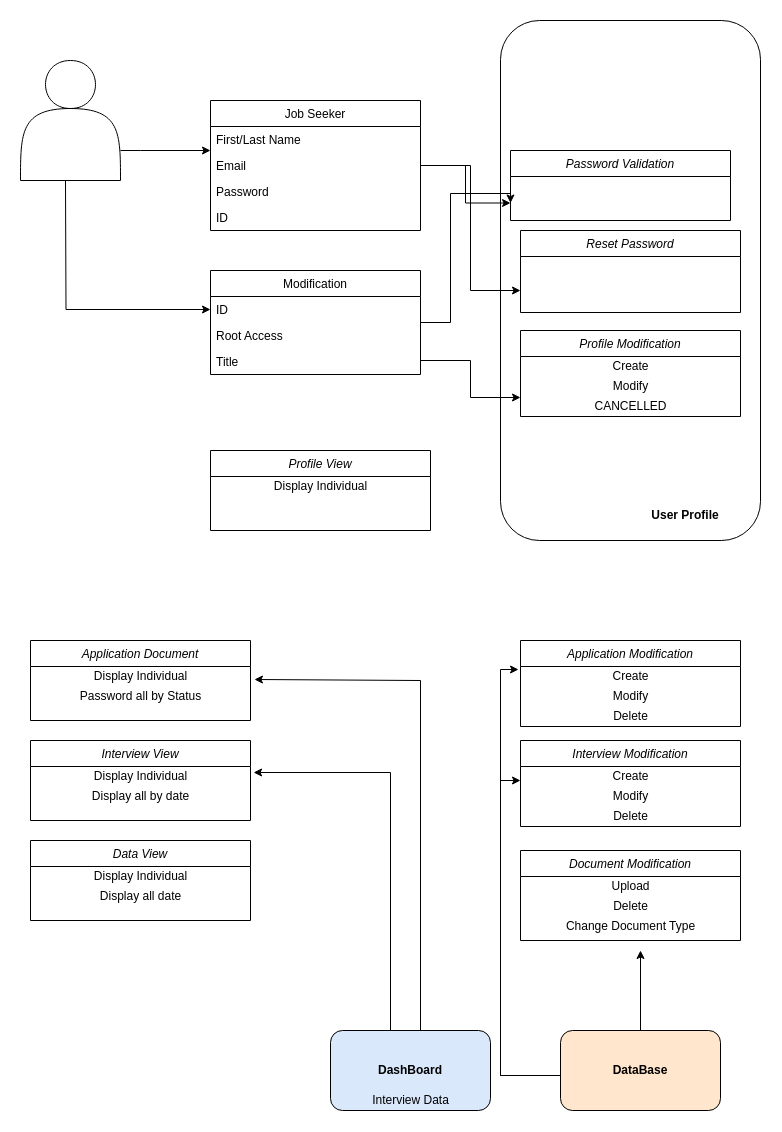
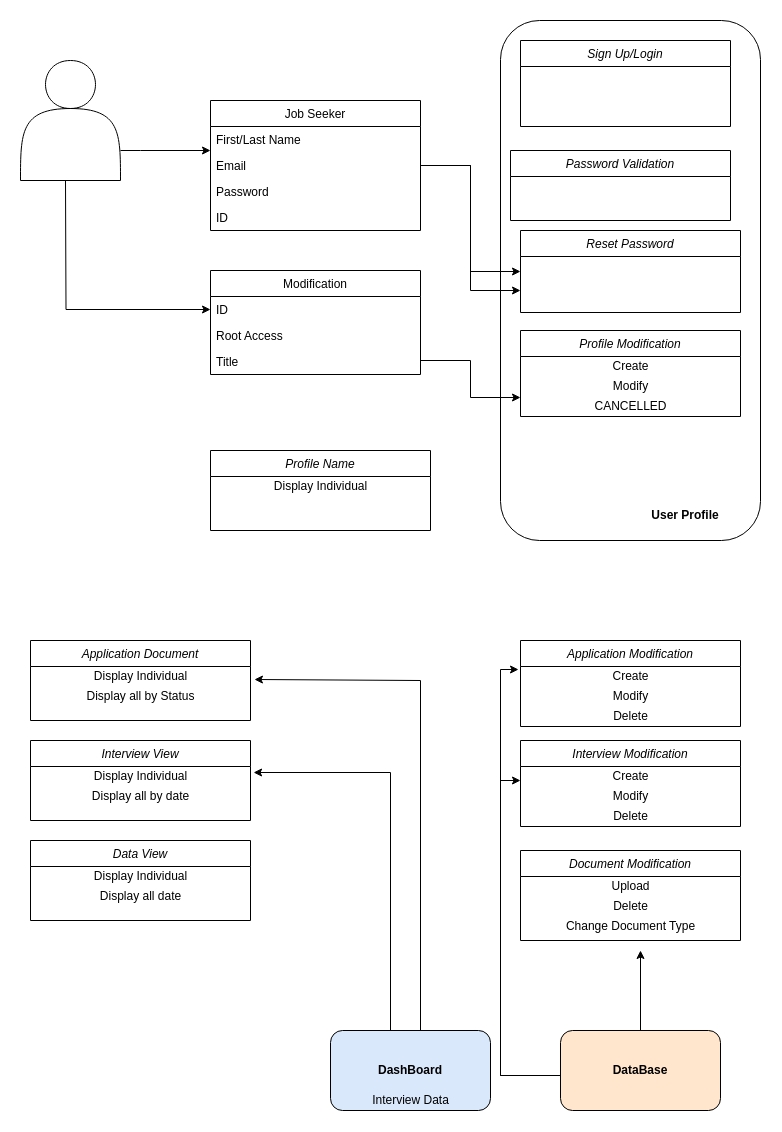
  <mxCell id="0" />
  <mxCell id="1" parent="0" />
  <mxCell id="2" value="" style="rounded=1;whiteSpace=wrap;html=1;" vertex="1" parent="1"><mxGeometry x="500" y="20" width="260" height="520" as="geometry" /></mxCell>
- <mxCell id="4" style="edgeStyle=orthogonalEdgeStyle;rounded=0;orthogonalLoop=1;jettySize=auto;html=1;entryX=0;entryY=0.75;entryDx=0;entryDy=0;" edge="1" parent="1" source="6" target="13"><mxGeometry relative="1" as="geometry" /></mxCell>
+ <mxCell id="3" value="Sign Up/Login" style="swimlane;fontStyle=2;align=center;verticalAlign=top;childLayout=stackLayout;horizontal=1;startSize=26;horizontalStack=0;resizeParent=1;resizeLast=0;collapsible=1;marginBottom=0;rounded=0;shadow=0;strokeWidth=1;" parent="1" vertex="1"><mxGeometry x="520" y="40" width="210" height="86" as="geometry"><mxRectangle x="230" y="140" width="160" height="26" as="alternateBounds" /></mxGeometry></mxCell>
+ <mxCell id="4" style="edgeStyle=orthogonalEdgeStyle;rounded=0;orthogonalLoop=1;jettySize=auto;html=1;" edge="1" parent="1" source="6" target="14"><mxGeometry relative="1" as="geometry" /></mxCell>
  <mxCell id="5" style="edgeStyle=orthogonalEdgeStyle;rounded=0;orthogonalLoop=1;jettySize=auto;html=1;" edge="1" parent="1" source="6"><mxGeometry relative="1" as="geometry"><mxPoint x="520" y="290" as="targetPoint" /><Array as="points"><mxPoint x="470" y="165" /><mxPoint x="470" y="290" /></Array></mxGeometry></mxCell>
  <mxCell id="6" value="Job Seeker" style="swimlane;fontStyle=0;align=center;verticalAlign=top;childLayout=stackLayout;horizontal=1;startSize=26;horizontalStack=0;resizeParent=1;resizeLast=0;collapsible=1;marginBottom=0;rounded=0;shadow=0;strokeWidth=1;" parent="1" vertex="1"><mxGeometry x="210" y="100" width="210" height="130" as="geometry"><mxRectangle x="130" y="380" width="160" height="26" as="alternateBounds" /></mxGeometry></mxCell>
  <mxCell id="7" value="First/Last Name" style="text;align=left;verticalAlign=top;spacingLeft=4;spacingRight=4;overflow=hidden;rotatable=0;points=[[0,0.5],[1,0.5]];portConstraint=eastwest;" parent="6" vertex="1"><mxGeometry y="26" width="210" height="26" as="geometry" /></mxCell>
  <mxCell id="8" value="Email " style="text;align=left;verticalAlign=top;spacingLeft=4;spacingRight=4;overflow=hidden;rotatable=0;points=[[0,0.5],[1,0.5]];portConstraint=eastwest;rounded=0;shadow=0;html=0;" parent="6" vertex="1"><mxGeometry y="52" width="210" height="26" as="geometry" /></mxCell>
  <mxCell id="9" value="Password" style="text;align=left;verticalAlign=top;spacingLeft=4;spacingRight=4;overflow=hidden;rotatable=0;points=[[0,0.5],[1,0.5]];portConstraint=eastwest;rounded=0;shadow=0;html=0;" vertex="1" parent="6"><mxGeometry y="78" width="210" height="26" as="geometry" /></mxCell>
  <mxCell id="10" value="ID" style="text;align=left;verticalAlign=top;spacingLeft=4;spacingRight=4;overflow=hidden;rotatable=0;points=[[0,0.5],[1,0.5]];portConstraint=eastwest;rounded=0;shadow=0;html=0;" vertex="1" parent="6"><mxGeometry y="104" width="210" height="26" as="geometry" /></mxCell>
  <mxCell id="11" style="edgeStyle=orthogonalEdgeStyle;rounded=0;orthogonalLoop=1;jettySize=auto;html=1;" edge="1" parent="1"><mxGeometry relative="1" as="geometry"><mxPoint x="210" y="150" as="targetPoint" /><mxPoint x="120" y="150" as="sourcePoint" /><Array as="points"><mxPoint x="140" y="150" /><mxPoint x="140" y="150" /></Array></mxGeometry></mxCell>
  <mxCell id="12" style="edgeStyle=orthogonalEdgeStyle;rounded=0;orthogonalLoop=1;jettySize=auto;html=1;entryX=0;entryY=0.5;entryDx=0;entryDy=0;" edge="1" parent="1" target="47"><mxGeometry relative="1" as="geometry"><mxPoint x="65" y="180" as="sourcePoint" /></mxGeometry></mxCell>
  <mxCell id="13" value="Password Validation" style="swimlane;fontStyle=2;align=center;verticalAlign=top;childLayout=stackLayout;horizontal=1;startSize=26;horizontalStack=0;resizeParent=1;resizeLast=0;collapsible=1;marginBottom=0;rounded=0;shadow=0;strokeWidth=1;" vertex="1" parent="1"><mxGeometry x="510" y="150" width="220" height="70" as="geometry"><mxRectangle x="230" y="140" width="160" height="26" as="alternateBounds" /></mxGeometry></mxCell>
  <mxCell id="14" value="Reset Password" style="swimlane;fontStyle=2;align=center;verticalAlign=top;childLayout=stackLayout;horizontal=1;startSize=26;horizontalStack=0;resizeParent=1;resizeLast=0;collapsible=1;marginBottom=0;rounded=0;shadow=0;strokeWidth=1;" vertex="1" parent="1"><mxGeometry x="520" y="230" width="220" height="82" as="geometry"><mxRectangle x="230" y="140" width="160" height="26" as="alternateBounds" /></mxGeometry></mxCell>
  <mxCell id="15" value="Application Modification" style="swimlane;fontStyle=2;align=center;verticalAlign=top;childLayout=stackLayout;horizontal=1;startSize=26;horizontalStack=0;resizeParent=1;resizeLast=0;collapsible=1;marginBottom=0;rounded=0;shadow=0;strokeWidth=1;" vertex="1" parent="1"><mxGeometry x="520" y="640" width="220" height="86" as="geometry"><mxRectangle x="230" y="140" width="160" height="26" as="alternateBounds" /></mxGeometry></mxCell>
  <mxCell id="16" value="Create" style="text;html=1;align=center;verticalAlign=middle;resizable=0;points=[];autosize=1;" vertex="1" parent="15"><mxGeometry y="26" width="220" height="20" as="geometry" /></mxCell>
  <mxCell id="17" value="&lt;div&gt;Modify&lt;/div&gt;" style="text;html=1;align=center;verticalAlign=middle;resizable=0;points=[];autosize=1;" vertex="1" parent="15"><mxGeometry y="46" width="220" height="20" as="geometry" /></mxCell>
  <mxCell id="18" value="Delete" style="text;html=1;align=center;verticalAlign=middle;resizable=0;points=[];autosize=1;" vertex="1" parent="15"><mxGeometry y="66" width="220" height="20" as="geometry" /></mxCell>
  <mxCell id="19" value="Interview Modification" style="swimlane;fontStyle=2;align=center;verticalAlign=top;childLayout=stackLayout;horizontal=1;startSize=26;horizontalStack=0;resizeParent=1;resizeLast=0;collapsible=1;marginBottom=0;rounded=0;shadow=0;strokeWidth=1;" vertex="1" parent="1"><mxGeometry x="520" y="740" width="220" height="86" as="geometry"><mxRectangle x="230" y="140" width="160" height="26" as="alternateBounds" /></mxGeometry></mxCell>
  <mxCell id="20" value="Create" style="text;html=1;align=center;verticalAlign=middle;resizable=0;points=[];autosize=1;" vertex="1" parent="19"><mxGeometry y="26" width="220" height="20" as="geometry" /></mxCell>
  <mxCell id="21" value="&lt;div&gt;Modify&lt;/div&gt;" style="text;html=1;align=center;verticalAlign=middle;resizable=0;points=[];autosize=1;" vertex="1" parent="19"><mxGeometry y="46" width="220" height="20" as="geometry" /></mxCell>
  <mxCell id="22" value="Delete" style="text;html=1;align=center;verticalAlign=middle;resizable=0;points=[];autosize=1;" vertex="1" parent="19"><mxGeometry y="66" width="220" height="20" as="geometry" /></mxCell>
  <mxCell id="23" value="Document Modification" style="swimlane;fontStyle=2;align=center;verticalAlign=top;childLayout=stackLayout;horizontal=1;startSize=26;horizontalStack=0;resizeParent=1;resizeLast=0;collapsible=1;marginBottom=0;rounded=0;shadow=0;strokeWidth=1;" vertex="1" parent="1"><mxGeometry x="520" y="850" width="220" height="90" as="geometry"><mxRectangle x="230" y="140" width="160" height="26" as="alternateBounds" /></mxGeometry></mxCell>
  <mxCell id="24" value="Upload" style="text;html=1;align=center;verticalAlign=middle;resizable=0;points=[];autosize=1;" vertex="1" parent="23"><mxGeometry y="26" width="220" height="20" as="geometry" /></mxCell>
  <mxCell id="25" value="&lt;div&gt;Delete&lt;br&gt;&lt;/div&gt;" style="text;html=1;align=center;verticalAlign=middle;resizable=0;points=[];autosize=1;" vertex="1" parent="23"><mxGeometry y="46" width="220" height="20" as="geometry" /></mxCell>
  <mxCell id="26" value="Change Document Type" style="text;html=1;align=center;verticalAlign=middle;resizable=0;points=[];autosize=1;" vertex="1" parent="23"><mxGeometry y="66" width="220" height="20" as="geometry" /></mxCell>
  <mxCell id="27" value="Application Document" style="swimlane;fontStyle=2;align=center;verticalAlign=top;childLayout=stackLayout;horizontal=1;startSize=26;horizontalStack=0;resizeParent=1;resizeLast=0;collapsible=1;marginBottom=0;rounded=0;shadow=0;strokeWidth=1;" vertex="1" parent="1"><mxGeometry x="30" y="640" width="220" height="80" as="geometry"><mxRectangle x="230" y="140" width="160" height="26" as="alternateBounds" /></mxGeometry></mxCell>
  <mxCell id="28" value="Display Individual" style="text;html=1;align=center;verticalAlign=middle;resizable=0;points=[];autosize=1;" vertex="1" parent="27"><mxGeometry y="26" width="220" height="20" as="geometry" /></mxCell>
- <mxCell id="29" value="Password all by Status" style="text;html=1;align=center;verticalAlign=middle;resizable=0;points=[];autosize=1;" vertex="1" parent="27"><mxGeometry y="46" width="220" height="20" as="geometry" /></mxCell>
+ <mxCell id="29" value="Display all by Status" style="text;html=1;align=center;verticalAlign=middle;resizable=0;points=[];autosize=1;" vertex="1" parent="27"><mxGeometry y="46" width="220" height="20" as="geometry" /></mxCell>
  <mxCell id="30" value="Interview View" style="swimlane;fontStyle=2;align=center;verticalAlign=top;childLayout=stackLayout;horizontal=1;startSize=26;horizontalStack=0;resizeParent=1;resizeLast=0;collapsible=1;marginBottom=0;rounded=0;shadow=0;strokeWidth=1;" vertex="1" parent="1"><mxGeometry x="30" y="740" width="220" height="80" as="geometry"><mxRectangle x="230" y="140" width="160" height="26" as="alternateBounds" /></mxGeometry></mxCell>
  <mxCell id="31" value="Display Individual" style="text;html=1;align=center;verticalAlign=middle;resizable=0;points=[];autosize=1;" vertex="1" parent="30"><mxGeometry y="26" width="220" height="20" as="geometry" /></mxCell>
  <mxCell id="32" value="Display all by date" style="text;html=1;align=center;verticalAlign=middle;resizable=0;points=[];autosize=1;" vertex="1" parent="30"><mxGeometry y="46" width="220" height="20" as="geometry" /></mxCell>
  <mxCell id="33" value="Data View" style="swimlane;fontStyle=2;align=center;verticalAlign=top;childLayout=stackLayout;horizontal=1;startSize=26;horizontalStack=0;resizeParent=1;resizeLast=0;collapsible=1;marginBottom=0;rounded=0;shadow=0;strokeWidth=1;" vertex="1" parent="1"><mxGeometry x="30" y="840" width="220" height="80" as="geometry"><mxRectangle x="230" y="140" width="160" height="26" as="alternateBounds" /></mxGeometry></mxCell>
  <mxCell id="34" value="Display Individual" style="text;html=1;align=center;verticalAlign=middle;resizable=0;points=[];autosize=1;" vertex="1" parent="33"><mxGeometry y="26" width="220" height="20" as="geometry" /></mxCell>
  <mxCell id="35" value="Display all date" style="text;html=1;align=center;verticalAlign=middle;resizable=0;points=[];autosize=1;" vertex="1" parent="33"><mxGeometry y="46" width="220" height="20" as="geometry" /></mxCell>
  <mxCell id="36" style="edgeStyle=orthogonalEdgeStyle;rounded=0;orthogonalLoop=1;jettySize=auto;html=1;entryX=1.014;entryY=0.3;entryDx=0;entryDy=0;entryPerimeter=0;" edge="1" parent="1" source="38" target="31"><mxGeometry relative="1" as="geometry"><mxPoint x="390" y="550" as="targetPoint" /><Array as="points"><mxPoint x="390" y="772" /></Array></mxGeometry></mxCell>
  <mxCell id="37" style="edgeStyle=orthogonalEdgeStyle;rounded=0;orthogonalLoop=1;jettySize=auto;html=1;entryX=1.018;entryY=0.65;entryDx=0;entryDy=0;entryPerimeter=0;" edge="1" parent="1" source="38" target="28"><mxGeometry relative="1" as="geometry"><mxPoint x="260" y="680" as="targetPoint" /><Array as="points"><mxPoint x="420" y="680" /></Array></mxGeometry></mxCell>
  <mxCell id="38" value="&lt;b&gt;DashBoard&lt;/b&gt;" style="rounded=1;whiteSpace=wrap;html=1;fillColor=#dae8fc;" vertex="1" parent="1"><mxGeometry x="330" y="1030" width="160" height="80" as="geometry" /></mxCell>
  <mxCell id="39" value="Interview Data" style="text;html=1;align=center;verticalAlign=middle;resizable=0;points=[];autosize=1;" vertex="1" parent="1"><mxGeometry x="360" y="1090" width="100" height="20" as="geometry" /></mxCell>
  <mxCell id="40" style="edgeStyle=orthogonalEdgeStyle;rounded=0;orthogonalLoop=1;jettySize=auto;html=1;" edge="1" parent="1" source="43"><mxGeometry relative="1" as="geometry"><mxPoint x="640" y="950" as="targetPoint" /></mxGeometry></mxCell>
  <mxCell id="41" style="edgeStyle=orthogonalEdgeStyle;rounded=0;orthogonalLoop=1;jettySize=auto;html=1;entryX=0;entryY=0.7;entryDx=0;entryDy=0;entryPerimeter=0;" edge="1" parent="1" source="43" target="20"><mxGeometry relative="1" as="geometry"><Array as="points"><mxPoint x="500" y="1075" /><mxPoint x="500" y="780" /></Array></mxGeometry></mxCell>
  <mxCell id="42" style="edgeStyle=orthogonalEdgeStyle;rounded=0;orthogonalLoop=1;jettySize=auto;html=1;entryX=-0.009;entryY=0.15;entryDx=0;entryDy=0;entryPerimeter=0;" edge="1" parent="1" source="43" target="16"><mxGeometry relative="1" as="geometry"><Array as="points"><mxPoint x="500" y="1075" /><mxPoint x="500" y="669" /></Array></mxGeometry></mxCell>
  <mxCell id="43" value="&lt;b&gt;DataBase&lt;/b&gt;" style="rounded=1;whiteSpace=wrap;html=1;fillColor=#ffe6cc;" vertex="1" parent="1"><mxGeometry x="560" y="1030" width="160" height="80" as="geometry" /></mxCell>
- <mxCell id="44" style="edgeStyle=orthogonalEdgeStyle;rounded=0;orthogonalLoop=1;jettySize=auto;html=1;entryX=0;entryY=0.75;entryDx=0;entryDy=0;" edge="1" parent="1" source="46" target="13"><mxGeometry relative="1" as="geometry"><Array as="points"><mxPoint x="450" y="322" /><mxPoint x="450" y="193" /></Array></mxGeometry></mxCell>
  <mxCell id="45" style="edgeStyle=orthogonalEdgeStyle;rounded=0;orthogonalLoop=1;jettySize=auto;html=1;entryX=0;entryY=0.05;entryDx=0;entryDy=0;entryPerimeter=0;" edge="1" parent="1" source="46" target="55"><mxGeometry relative="1" as="geometry"><Array as="points"><mxPoint x="470" y="360" /><mxPoint x="470" y="397" /></Array></mxGeometry></mxCell>
  <mxCell id="46" value="Modification" style="swimlane;fontStyle=0;align=center;verticalAlign=top;childLayout=stackLayout;horizontal=1;startSize=26;horizontalStack=0;resizeParent=1;resizeLast=0;collapsible=1;marginBottom=0;rounded=0;shadow=0;strokeWidth=1;" vertex="1" parent="1"><mxGeometry x="210" y="270" width="210" height="104" as="geometry"><mxRectangle x="130" y="380" width="160" height="26" as="alternateBounds" /></mxGeometry></mxCell>
  <mxCell id="47" value="ID" style="text;align=left;verticalAlign=top;spacingLeft=4;spacingRight=4;overflow=hidden;rotatable=0;points=[[0,0.5],[1,0.5]];portConstraint=eastwest;" vertex="1" parent="46"><mxGeometry y="26" width="210" height="26" as="geometry" /></mxCell>
  <mxCell id="48" value="Root Access" style="text;align=left;verticalAlign=top;spacingLeft=4;spacingRight=4;overflow=hidden;rotatable=0;points=[[0,0.5],[1,0.5]];portConstraint=eastwest;rounded=0;shadow=0;html=0;" vertex="1" parent="46"><mxGeometry y="52" width="210" height="26" as="geometry" /></mxCell>
  <mxCell id="49" value="Title" style="text;align=left;verticalAlign=top;spacingLeft=4;spacingRight=4;overflow=hidden;rotatable=0;points=[[0,0.5],[1,0.5]];portConstraint=eastwest;rounded=0;shadow=0;html=0;" vertex="1" parent="46"><mxGeometry y="78" width="210" height="22" as="geometry" /></mxCell>
- <mxCell id="50" value="Profile View" style="swimlane;fontStyle=2;align=center;verticalAlign=top;childLayout=stackLayout;horizontal=1;startSize=26;horizontalStack=0;resizeParent=1;resizeLast=0;collapsible=1;marginBottom=0;rounded=0;shadow=0;strokeWidth=1;" vertex="1" parent="1"><mxGeometry x="210" y="450" width="220" height="80" as="geometry"><mxRectangle x="230" y="140" width="160" height="26" as="alternateBounds" /></mxGeometry></mxCell>
+ <mxCell id="50" value="Profile Name" style="swimlane;fontStyle=2;align=center;verticalAlign=top;childLayout=stackLayout;horizontal=1;startSize=26;horizontalStack=0;resizeParent=1;resizeLast=0;collapsible=1;marginBottom=0;rounded=0;shadow=0;strokeWidth=1;" vertex="1" parent="1"><mxGeometry x="210" y="450" width="220" height="80" as="geometry"><mxRectangle x="230" y="140" width="160" height="26" as="alternateBounds" /></mxGeometry></mxCell>
  <mxCell id="51" value="Display Individual" style="text;html=1;align=center;verticalAlign=middle;resizable=0;points=[];autosize=1;" vertex="1" parent="50"><mxGeometry y="26" width="220" height="20" as="geometry" /></mxCell>
  <mxCell id="52" value="Profile Modification" style="swimlane;fontStyle=2;align=center;verticalAlign=top;childLayout=stackLayout;horizontal=1;startSize=26;horizontalStack=0;resizeParent=1;resizeLast=0;collapsible=1;marginBottom=0;rounded=0;shadow=0;strokeWidth=1;" vertex="1" parent="1"><mxGeometry x="520" y="330" width="220" height="86" as="geometry"><mxRectangle x="230" y="140" width="160" height="26" as="alternateBounds" /></mxGeometry></mxCell>
  <mxCell id="53" value="Create" style="text;html=1;align=center;verticalAlign=middle;resizable=0;points=[];autosize=1;" vertex="1" parent="52"><mxGeometry y="26" width="220" height="20" as="geometry" /></mxCell>
  <mxCell id="54" value="Modify" style="text;html=1;align=center;verticalAlign=middle;resizable=0;points=[];autosize=1;" vertex="1" parent="52"><mxGeometry y="46" width="220" height="20" as="geometry" /></mxCell>
  <mxCell id="55" value="CANCELLED" style="text;html=1;align=center;verticalAlign=middle;resizable=0;points=[];autosize=1;" vertex="1" parent="52"><mxGeometry y="66" width="220" height="20" as="geometry" /></mxCell>
  <mxCell id="56" value="&lt;b&gt;User Profile&lt;/b&gt;" style="text;html=1;strokeColor=none;fillColor=none;align=center;verticalAlign=middle;whiteSpace=wrap;rounded=0;" vertex="1" parent="1"><mxGeometry x="615" y="500" width="140" height="30" as="geometry" /></mxCell>
  <mxCell id="57" value="" style="shape=actor;whiteSpace=wrap;html=1;" vertex="1" parent="1"><mxGeometry x="20" y="60" width="100" height="120" as="geometry" /></mxCell>
